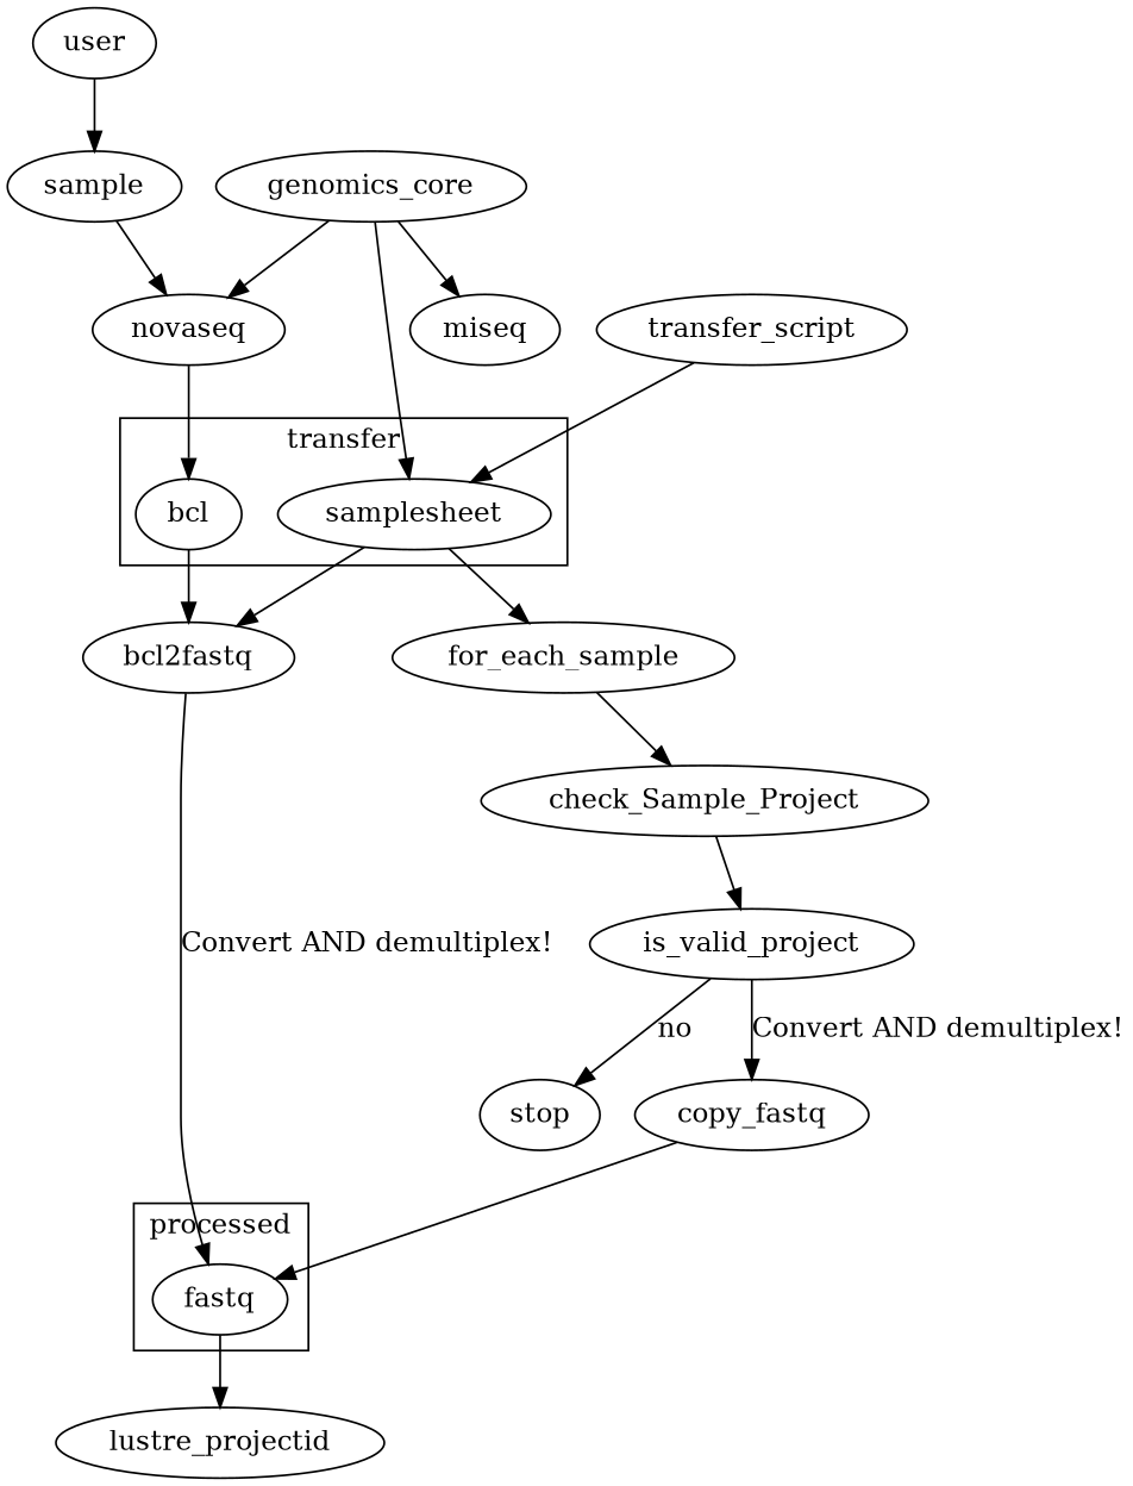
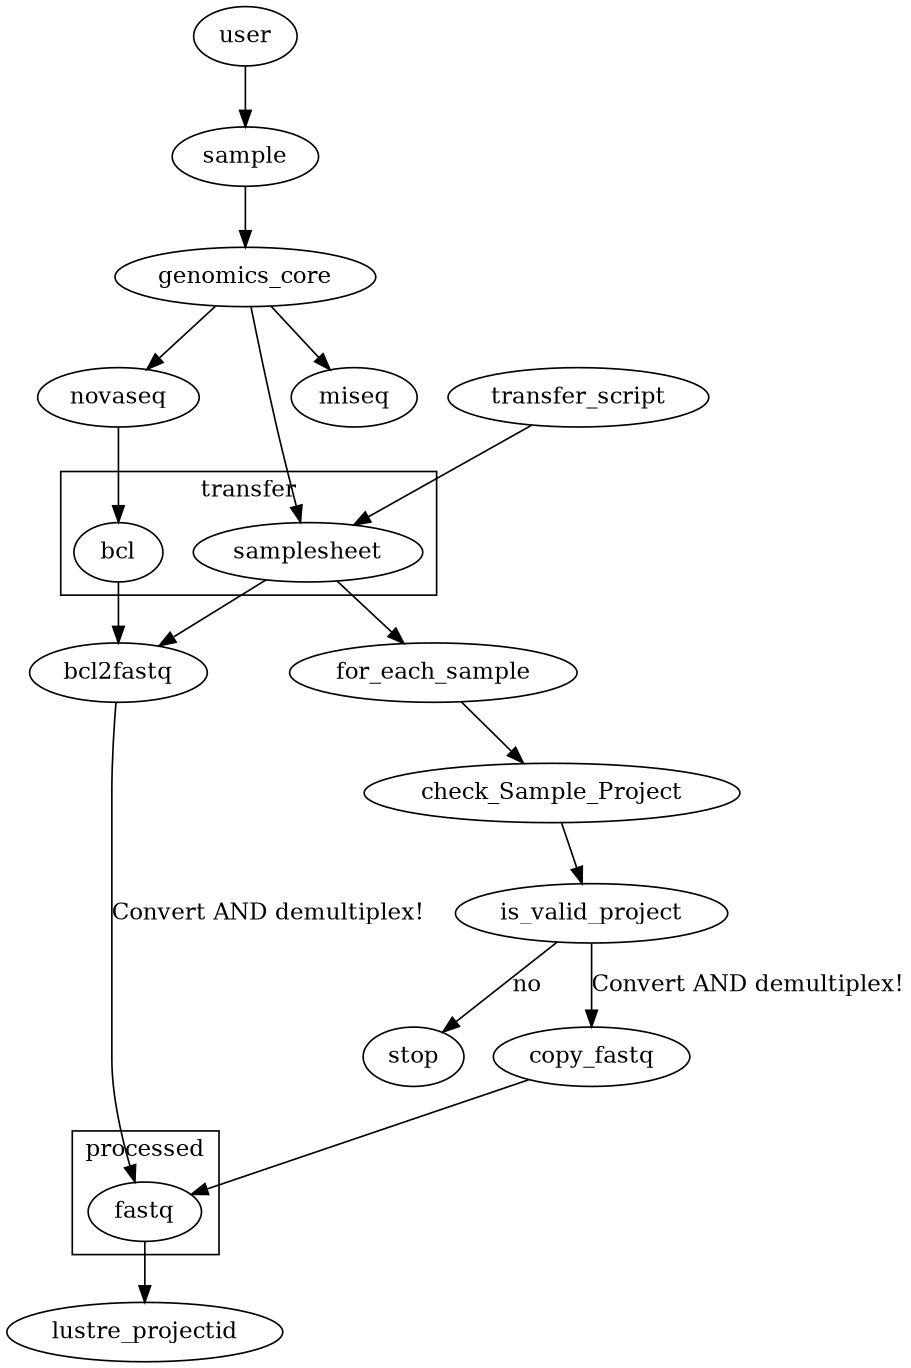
  digraph {
    samplesheet
    bcl
    fastq
    bcl2fastq
    for_each_sample
    lustre_projectid
    user
    sample
    genomics_core
    novaseq
    miseq
    check_Sample_Project
    transfer_script
    is_valid_project
    copy_fastq
    stop
    subgraph cluster_1 {
      label=transfer
      samplesheet
      bcl
    }
    subgraph cluster_2 {
      label=processed
      fastq
    }
    samplesheet -> bcl2fastq
    samplesheet -> for_each_sample
    bcl -> bcl2fastq
    fastq -> lustre_projectid
    bcl2fastq -> fastq [label="Convert AND demultiplex!"]
    for_each_sample -> check_Sample_Project
    user -> sample
-   sample -> novaseq
+   sample -> genomics_core
    genomics_core -> samplesheet
    genomics_core -> novaseq
    genomics_core -> miseq
    novaseq -> bcl
    check_Sample_Project -> is_valid_project
    transfer_script -> samplesheet
    is_valid_project -> copy_fastq [label="Convert AND demultiplex!"]
    is_valid_project -> stop [label=no]
    copy_fastq -> fastq
  }
